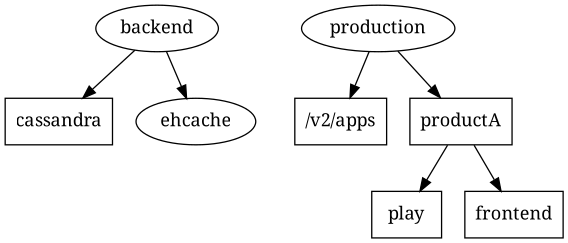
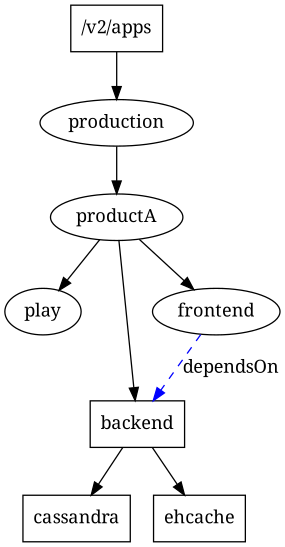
  digraph {
    fontname="Noto Serif"
    node [fontname="Noto Serif"]
    edge [color=black fontname="Noto Serif" style=solid]
    cassandra [shape=box]
-   play [shape=box]
-   ehcache [shape=ellipse]
+   play [shape=ellipse]
+   ehcache [shape=box]
    "/v2/apps" [shape=box]
    production
-   productA [shape=box]
-   backend
-   frontend [shape=box]
+   productA
+   backend [shape=box]
+   frontend
    subgraph sub_1 {
      cassandra
      play
      ehcache
      "/v2/apps"
      production
      productA
      backend
      frontend
    }
    subgraph sub_2 {
      cassandra
      play
      ehcache
    }
    subgraph sub_3 {
      backend
      frontend
    }
-   production -> "/v2/apps"
+   "/v2/apps" -> production
    production -> productA
    productA -> play
+   productA -> backend
    productA -> frontend
    backend -> cassandra
    backend -> ehcache
+   frontend -> backend [color=blue label=dependsOn style=dashed]
  }
